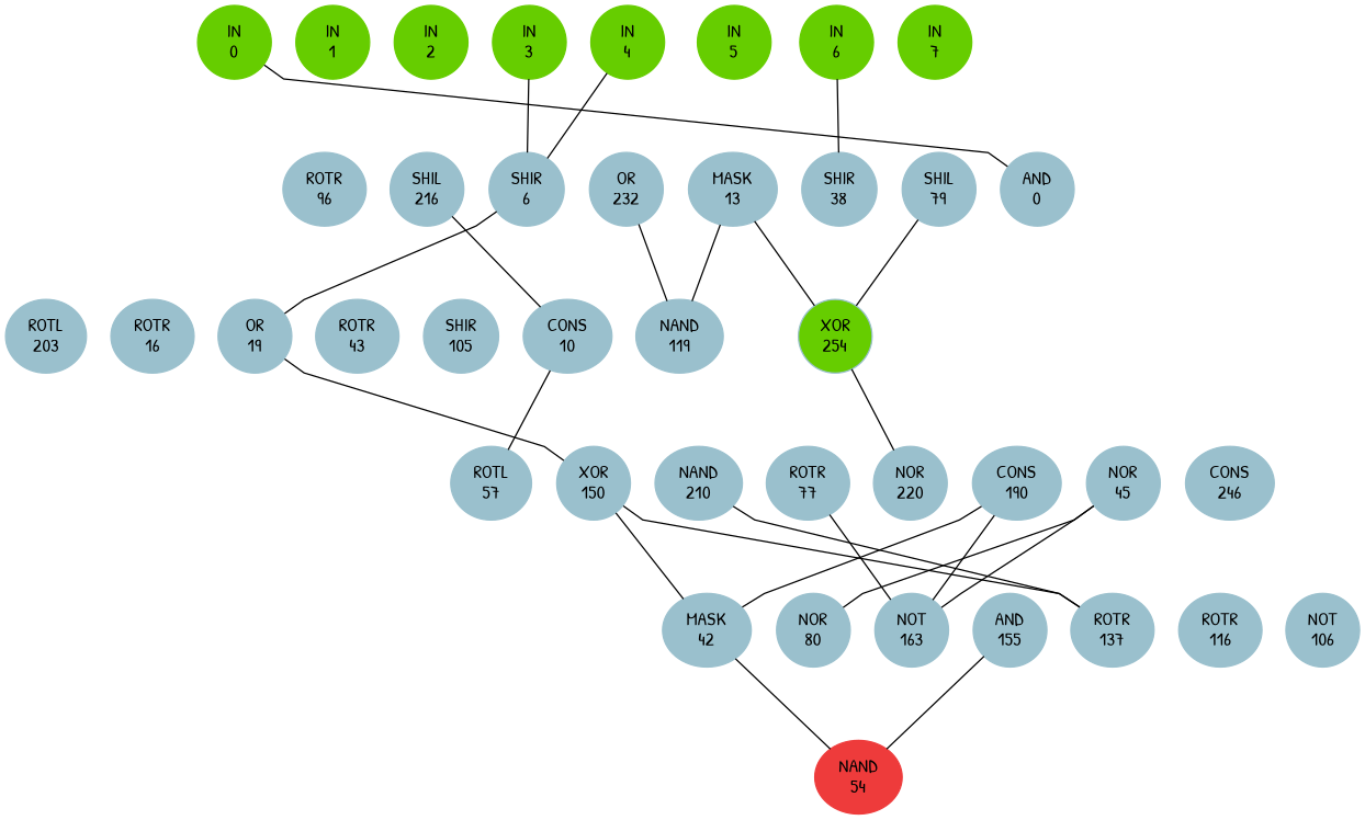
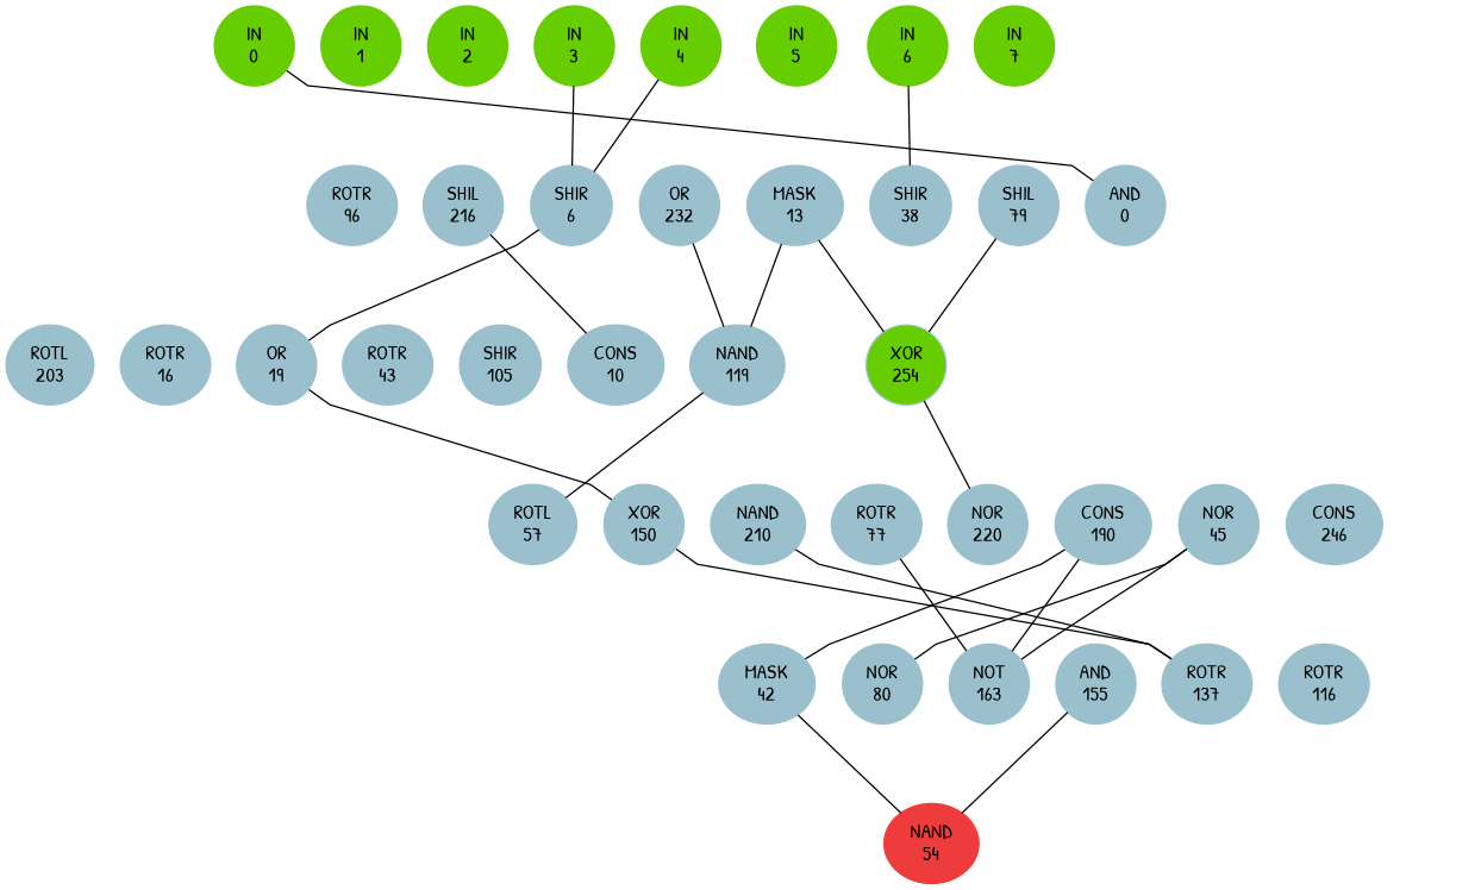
  graph {
    fontname="Patrick Hand"
    ordering=out
    rankdir=BT
    ranksep=0.75
    splines=polyline
    node [color=lightblue3 fontname="Patrick Hand" style=filled]
    edge [fontname="Patrick Hand" style=invis]
    n1 [color=chartreuse3 label="IN\n0"]
    n2 [color=chartreuse3 label="IN\n1"]
    n3 [color=chartreuse3 label="IN\n2"]
    n4 [color=chartreuse3 label="IN\n3"]
    n5 [color=chartreuse3 label="IN\n4"]
    n6 [color=chartreuse3 label="IN\n5"]
    n7 [color=chartreuse3 label="IN\n6"]
    n8 [color=chartreuse3 label="IN\n7"]
    n9 [label="ROTR\n96"]
    n10 [label="SHIL\n216"]
    n11 [label="SHIR\n6"]
    n12 [label="OR\n232"]
    n13 [label="MASK\n13"]
    n14 [label="SHIR\n38"]
    n15 [label="SHIL\n79"]
    n16 [label="AND\n0"]
    n17 [label="ROTL\n203"]
    n18 [label="ROTR\n16"]
    n19 [label="OR\n19"]
    n20 [label="ROTR\n43"]
    n21 [label="SHIR\n105"]
    n22 [label="CONS\n10"]
    n23 [label="NAND\n119"]
    n24 [fillcolor=chartreuse3 label="XOR\n254"]
    n25 [label="ROTL\n57"]
    n26 [label="XOR\n150"]
    n27 [label="NAND\n210"]
    n28 [label="ROTR\n77"]
    n29 [label="NOR\n220"]
    n30 [label="CONS\n190"]
    n31 [label="NOR\n45"]
    n32 [label="CONS\n246"]
    n33 [label="ROTR\n116"]
-   n34 [label="NOT\n106"]
    n35 [label="MASK\n42"]
    n36 [label="NOR\n80"]
    n37 [label="NOT\n163"]
    n38 [label="AND\n155"]
    n39 [label="ROTR\n137"]
    n40 [color=brown2 label="NAND\n54"]
    subgraph sub_1 {
      rank=same
      n1
      n2
      n3
      n4
      n5
      n6
      n7
      n8
    }
    subgraph sub_2 {
      rank=same
      n9
      n10
      n11
      n12
      n13
      n14
      n15
      n16
    }
    subgraph sub_3 {
      rank=same
      n17
      n18
      n19
      n20
      n21
      n22
      n23
      n24
    }
    subgraph sub_4 {
      rank=same
      n25
      n26
      n27
      n28
      n29
      n30
      n31
      n32
    }
    subgraph sub_5 {
      rank=same
      n33
-     n34
      n35
      n36
      n37
      n38
      n39
    }
    subgraph sub_6 {
      rank=same
      n40
    }
    n1 -- n2
    n2 -- n3
    n3 -- n4
    n4 -- n5
    n5 -- n6
    n6 -- n7
    n7 -- n8
    n9 -- n10
    n10 -- n11
    n11 -- n4 [style=solid]
    n11 -- n5 [style=solid]
    n11 -- n12
    n12 -- n13
    n13 -- n14
    n14 -- n7 [style=solid]
    n14 -- n15
    n15 -- n16
    n16 -- n1 [style=solid]
    n17 -- n18
    n18 -- n19
    n19 -- n11 [style=solid]
    n19 -- n20
    n20 -- n21
    n21 -- n22
    n22 -- n10 [style=solid]
    n22 -- n23
    n23 -- n12 [style=solid]
    n23 -- n13 [style=solid]
    n23 -- n24
    n24 -- n13 [style=solid]
    n24 -- n15 [style=solid]
-   n25 -- n22 [style=solid]
+   n25 -- n23 [style=solid]
    n25 -- n26
    n26 -- n19 [style=solid]
    n26 -- n27
    n27 -- n28
    n28 -- n29
    n29 -- n24 [style=solid]
    n29 -- n30
    n30 -- n31
    n31 -- n32
-   n33 -- n34
-   n35 -- n26 [style=solid]
    n35 -- n30 [style=solid]
    n35 -- n36
    n36 -- n31 [style=solid]
    n36 -- n37
    n37 -- n28 [style=solid]
    n37 -- n30 [style=solid]
    n37 -- n31 [style=solid]
    n37 -- n38
    n38 -- n39
    n39 -- n26 [style=solid]
    n39 -- n27 [style=solid]
    n40 -- n35 [style=solid]
    n40 -- n38 [style=solid]
    n40 -- n40
  }
